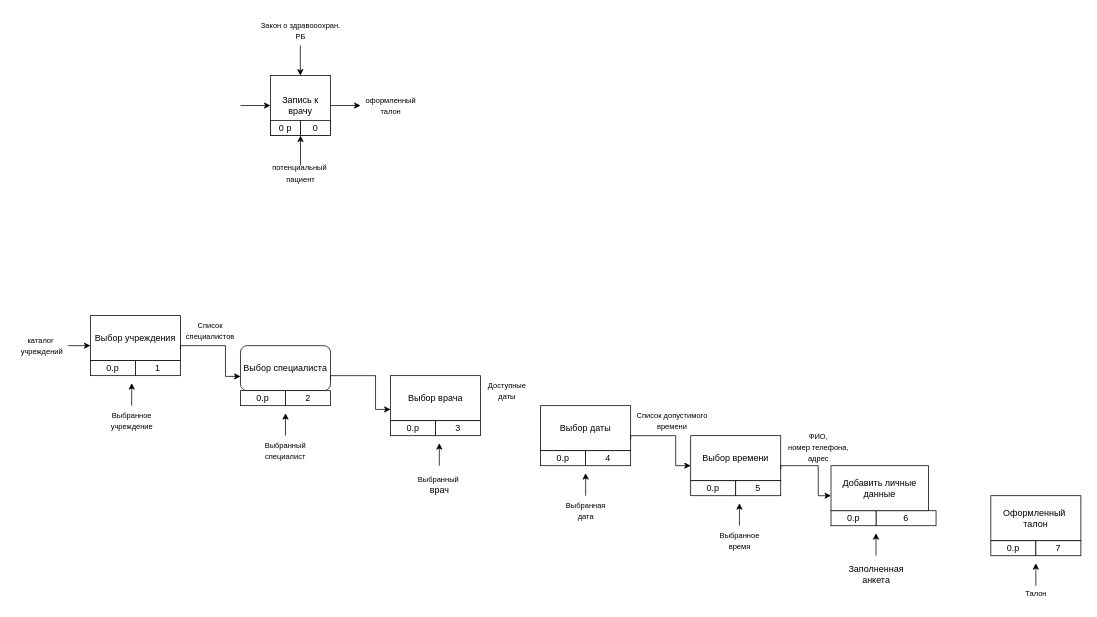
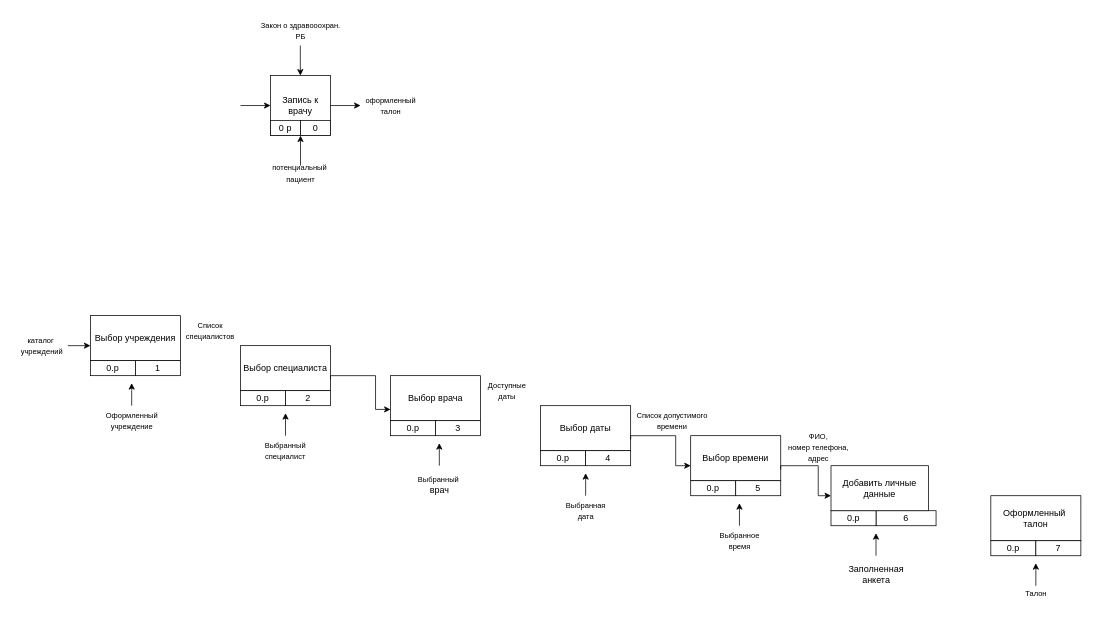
  <mxCell id="0" />
  <mxCell id="1" parent="0" />
  <mxCell id="2" value="Запись к врачу" style="whiteSpace=wrap;html=1;aspect=fixed;" vertex="1" parent="1"><mxGeometry x="360" y="100" width="80" height="80" as="geometry" /></mxCell>
  <mxCell id="3" value="" style="endArrow=classic;html=1;" edge="1" parent="1"><mxGeometry width="50" height="50" relative="1" as="geometry"><mxPoint x="320" y="140" as="sourcePoint" /><mxPoint x="360" y="140" as="targetPoint" /></mxGeometry></mxCell>
  <mxCell id="4" value="" style="endArrow=classic;html=1;" edge="1" parent="1"><mxGeometry width="50" height="50" relative="1" as="geometry"><mxPoint x="400" y="220" as="sourcePoint" /><mxPoint x="400" y="180" as="targetPoint" /></mxGeometry></mxCell>
  <mxCell id="5" value="&lt;font style=&quot;font-size: 10px&quot;&gt;потенциальный&amp;nbsp;&lt;br&gt;пациент&lt;/font&gt;" style="text;html=1;align=center;verticalAlign=middle;resizable=0;points=[];autosize=1;" vertex="1" parent="1"><mxGeometry x="355" y="210" width="90" height="40" as="geometry" /></mxCell>
  <mxCell id="6" value="" style="endArrow=classic;html=1;" edge="1" parent="1"><mxGeometry width="50" height="50" relative="1" as="geometry"><mxPoint x="399.76" y="60" as="sourcePoint" /><mxPoint x="399.76" y="100" as="targetPoint" /><Array as="points" /></mxGeometry></mxCell>
  <mxCell id="7" value="&lt;font style=&quot;font-size: 10px&quot;&gt;Закон о здравооохран.&lt;br&gt;РБ&lt;/font&gt;" style="text;html=1;align=center;verticalAlign=middle;resizable=0;points=[];autosize=1;" vertex="1" parent="1"><mxGeometry x="340" width="120" height="40" as="geometry" y="20" /></mxCell>
  <mxCell id="8" value="&lt;font style=&quot;font-size: 10px&quot;&gt;оформленный &lt;br&gt;талон&lt;/font&gt;" style="text;html=1;align=center;verticalAlign=middle;resizable=0;points=[];autosize=1;" vertex="1" parent="1"><mxGeometry x="480" y="120" width="80" height="40" as="geometry" /></mxCell>
  <mxCell id="9" value="" style="endArrow=classic;html=1;exitX=1;exitY=0.5;exitDx=0;exitDy=0;" edge="1" parent="1" source="2"><mxGeometry width="50" height="50" relative="1" as="geometry"><mxPoint x="430" y="190" as="sourcePoint" /><mxPoint x="480" y="140" as="targetPoint" /></mxGeometry></mxCell>
  <mxCell id="10" value="" style="group" vertex="1" connectable="0" parent="1"><mxGeometry x="120" y="420" width="120" height="80" as="geometry" /></mxCell>
  <mxCell id="11" value="Выбор учреждения" style="rounded=0;whiteSpace=wrap;html=1;" vertex="1" parent="10"><mxGeometry width="120" height="60" as="geometry" /></mxCell>
  <mxCell id="12" value="0.р" style="rounded=0;whiteSpace=wrap;html=1;" vertex="1" parent="10"><mxGeometry y="60" width="60" height="20" as="geometry" /></mxCell>
  <mxCell id="13" value="1" style="rounded=0;whiteSpace=wrap;html=1;" vertex="1" parent="10"><mxGeometry x="60" y="60" width="60" height="20" as="geometry" /></mxCell>
  <mxCell id="14" value="" style="group" vertex="1" connectable="0" parent="1"><mxGeometry x="320" y="460" width="120" height="80" as="geometry" /></mxCell>
- <mxCell id="15" value="Выбор специалиста" style="whiteSpace=wrap;html=1;rounded=1;" vertex="1" parent="14"><mxGeometry width="120" height="60" as="geometry" /></mxCell>
+ <mxCell id="15" value="Выбор специалиста" style="rounded=0;whiteSpace=wrap;html=1;" vertex="1" parent="14"><mxGeometry width="120" height="60" as="geometry" /></mxCell>
  <mxCell id="16" value="0.р" style="rounded=0;whiteSpace=wrap;html=1;" vertex="1" parent="14"><mxGeometry y="60" width="60" height="20" as="geometry" /></mxCell>
  <mxCell id="17" value="2" style="rounded=0;whiteSpace=wrap;html=1;" vertex="1" parent="14"><mxGeometry x="60" y="60" width="60" height="20" as="geometry" /></mxCell>
  <mxCell id="18" value="" style="group" vertex="1" connectable="0" parent="1"><mxGeometry x="520" y="500" width="120" height="80" as="geometry" /></mxCell>
  <mxCell id="19" value="Выбор врача" style="rounded=0;whiteSpace=wrap;html=1;" vertex="1" parent="18"><mxGeometry width="120" height="60" as="geometry" /></mxCell>
  <mxCell id="20" value="0.р" style="rounded=0;whiteSpace=wrap;html=1;" vertex="1" parent="18"><mxGeometry y="60" width="60" height="20" as="geometry" /></mxCell>
  <mxCell id="21" value="3" style="rounded=0;whiteSpace=wrap;html=1;" vertex="1" parent="18"><mxGeometry x="60" y="60" width="60" height="20" as="geometry" /></mxCell>
  <mxCell id="22" value="0 р" style="rounded=0;whiteSpace=wrap;html=1;" vertex="1" parent="1"><mxGeometry x="360" y="160" width="40" height="20" as="geometry" /></mxCell>
  <mxCell id="23" value="0" style="rounded=0;whiteSpace=wrap;html=1;" vertex="1" parent="1"><mxGeometry x="400" y="160" width="40" height="20" as="geometry" /></mxCell>
  <mxCell id="24" value="" style="group" vertex="1" connectable="0" parent="1"><mxGeometry x="720" y="540" width="120" height="80" as="geometry" /></mxCell>
  <mxCell id="25" value="Выбор даты" style="rounded=0;whiteSpace=wrap;html=1;" vertex="1" parent="24"><mxGeometry width="120" height="60" as="geometry" /></mxCell>
  <mxCell id="26" value="0.р" style="rounded=0;whiteSpace=wrap;html=1;" vertex="1" parent="24"><mxGeometry y="60" width="60" height="20" as="geometry" /></mxCell>
  <mxCell id="27" value="4" style="rounded=0;whiteSpace=wrap;html=1;" vertex="1" parent="24"><mxGeometry x="60" y="60" width="60" height="20" as="geometry" /></mxCell>
  <mxCell id="28" value="" style="group" vertex="1" connectable="0" parent="1"><mxGeometry x="920" y="580" width="120" height="80" as="geometry" /></mxCell>
  <mxCell id="29" value="Выбор времени" style="rounded=0;whiteSpace=wrap;html=1;" vertex="1" parent="28"><mxGeometry width="120" height="60" as="geometry" /></mxCell>
  <mxCell id="30" value="0.р" style="rounded=0;whiteSpace=wrap;html=1;" vertex="1" parent="28"><mxGeometry y="60" width="60" height="20" as="geometry" /></mxCell>
  <mxCell id="31" value="5" style="rounded=0;whiteSpace=wrap;html=1;" vertex="1" parent="28"><mxGeometry x="60" y="60" width="60" height="20" as="geometry" /></mxCell>
  <mxCell id="32" value="" style="group" vertex="1" connectable="0" parent="1"><mxGeometry x="1107" y="620" width="140" height="80" as="geometry" /></mxCell>
  <mxCell id="33" value="6" style="rounded=0;whiteSpace=wrap;html=1;" vertex="1" parent="32"><mxGeometry x="60" y="60" width="80" height="20" as="geometry" /></mxCell>
  <mxCell id="34" value="0.р" style="rounded=0;whiteSpace=wrap;html=1;" vertex="1" parent="32"><mxGeometry y="60" width="60" height="20" as="geometry" /></mxCell>
  <mxCell id="35" value="Добавить личные&lt;br&gt;данные" style="rounded=0;whiteSpace=wrap;html=1;" vertex="1" parent="32"><mxGeometry width="130" height="60" as="geometry" /></mxCell>
  <mxCell id="36" style="edgeStyle=orthogonalEdgeStyle;rounded=0;orthogonalLoop=1;jettySize=auto;html=1;entryX=0;entryY=0.667;entryDx=0;entryDy=0;entryPerimeter=0;" edge="1" parent="1" source="37" target="11"><mxGeometry relative="1" as="geometry"><Array as="points"><mxPoint x="80" y="460" /></Array></mxGeometry></mxCell>
  <mxCell id="37" value="&lt;font style=&quot;font-size: 10px&quot;&gt;каталог&amp;nbsp;&lt;br&gt;&lt;/font&gt;&lt;font style=&quot;font-size: 10px&quot;&gt;учреждений&lt;/font&gt;" style="text;html=1;align=center;verticalAlign=middle;resizable=0;points=[];autosize=1;" vertex="1" parent="1"><mxGeometry x="20" y="440" width="70" height="40" as="geometry" /></mxCell>
  <mxCell id="38" value="&lt;font style=&quot;font-size: 10px&quot;&gt;Список специалистов&lt;/font&gt;" style="text;html=1;strokeColor=none;fillColor=none;align=center;verticalAlign=middle;whiteSpace=wrap;rounded=0;" vertex="1" parent="1"><mxGeometry x="260" y="430" width="40" height="20" as="geometry" /></mxCell>
  <mxCell id="39" style="edgeStyle=orthogonalEdgeStyle;rounded=0;orthogonalLoop=1;jettySize=auto;html=1;" edge="1" parent="1"><mxGeometry relative="1" as="geometry"><mxPoint x="380" y="550" as="targetPoint" /><mxPoint x="380" y="580" as="sourcePoint" /></mxGeometry></mxCell>
  <mxCell id="40" value="&lt;font style=&quot;font-size: 10px&quot;&gt;Выбранный специалист&lt;/font&gt;" style="text;html=1;strokeColor=none;fillColor=none;align=center;verticalAlign=middle;whiteSpace=wrap;rounded=0;" vertex="1" parent="1"><mxGeometry x="360" y="590" width="40" height="20" as="geometry" /></mxCell>
  <mxCell id="41" style="edgeStyle=orthogonalEdgeStyle;rounded=0;orthogonalLoop=1;jettySize=auto;html=1;" edge="1" parent="1" source="42"><mxGeometry relative="1" as="geometry"><mxPoint x="175" y="510" as="targetPoint" /></mxGeometry></mxCell>
- <mxCell id="42" value="&lt;font style=&quot;font-size: 10px&quot;&gt;Выбранное &lt;br&gt;учреждение&lt;/font&gt;" style="text;html=1;align=center;verticalAlign=middle;resizable=0;points=[];autosize=1;" vertex="1" parent="1"><mxGeometry x="140" y="540" width="70" height="40" as="geometry" /></mxCell>
+ <mxCell id="42" value="&lt;font style=&quot;font-size: 10px&quot;&gt;Оформленный &lt;br&gt;учреждение&lt;/font&gt;" style="text;html=1;align=center;verticalAlign=middle;resizable=0;points=[];autosize=1;" vertex="1" parent="1"><mxGeometry x="140" y="540" width="70" height="40" as="geometry" /></mxCell>
  <mxCell id="43" value="&lt;span style=&quot;font-size: 10px&quot;&gt;Доступные &lt;br&gt;даты&lt;/span&gt;" style="text;html=1;align=center;verticalAlign=middle;resizable=0;points=[];autosize=1;" vertex="1" parent="1"><mxGeometry x="640" y="500" width="70" height="40" as="geometry" /></mxCell>
  <mxCell id="44" style="edgeStyle=orthogonalEdgeStyle;rounded=0;orthogonalLoop=1;jettySize=auto;html=1;" edge="1" parent="1" source="45"><mxGeometry relative="1" as="geometry"><mxPoint x="780" y="630" as="targetPoint" /></mxGeometry></mxCell>
  <mxCell id="45" value="&lt;font style=&quot;font-size: 10px&quot;&gt;Выбранная &lt;br&gt;дата&lt;/font&gt;" style="text;html=1;align=center;verticalAlign=middle;resizable=0;points=[];autosize=1;" vertex="1" parent="1"><mxGeometry x="745" y="660" width="70" height="40" as="geometry" /></mxCell>
  <mxCell id="46" value="&lt;span style=&quot;font-size: 10px&quot;&gt;Список допустимого&lt;br&gt;времени&lt;br&gt;&lt;/span&gt;" style="text;html=1;align=center;verticalAlign=middle;resizable=0;points=[];autosize=1;" vertex="1" parent="1"><mxGeometry x="840" y="540" width="110" height="40" as="geometry" /></mxCell>
  <mxCell id="47" style="edgeStyle=orthogonalEdgeStyle;rounded=0;orthogonalLoop=1;jettySize=auto;html=1;" edge="1" parent="1" source="48"><mxGeometry relative="1" as="geometry"><mxPoint x="985" y="670" as="targetPoint" /></mxGeometry></mxCell>
  <mxCell id="48" value="&lt;font style=&quot;font-size: 10px&quot;&gt;Выбранное &lt;br&gt;время&lt;/font&gt;" style="text;html=1;align=center;verticalAlign=middle;resizable=0;points=[];autosize=1;" vertex="1" parent="1"><mxGeometry x="950" y="700" width="70" height="40" as="geometry" /></mxCell>
- <mxCell id="49" style="edgeStyle=orthogonalEdgeStyle;rounded=0;orthogonalLoop=1;jettySize=auto;html=1;exitX=1;exitY=0.75;exitDx=0;exitDy=0;entryX=0.001;entryY=0.683;entryDx=0;entryDy=0;entryPerimeter=0;" edge="1" parent="1" source="11" target="15"><mxGeometry relative="1" as="geometry"><Array as="points"><mxPoint x="240" y="460" /><mxPoint x="300" y="460" /><mxPoint x="300" y="501" /></Array></mxGeometry></mxCell>
  <mxCell id="50" value="&lt;font style=&quot;font-size: 10px&quot;&gt;ФИО,&lt;br&gt;номер телефона,&lt;br&gt;адрес&lt;/font&gt;" style="text;html=1;align=center;verticalAlign=middle;resizable=0;points=[];autosize=1;" vertex="1" parent="1"><mxGeometry x="1040" y="570" width="100" height="50" as="geometry" /></mxCell>
  <mxCell id="51" style="edgeStyle=orthogonalEdgeStyle;rounded=0;orthogonalLoop=1;jettySize=auto;html=1;" edge="1" parent="1"><mxGeometry relative="1" as="geometry"><mxPoint x="1167" y="710" as="targetPoint" /><mxPoint x="1167" y="740" as="sourcePoint" /></mxGeometry></mxCell>
  <mxCell id="52" value="Заполненная&lt;br&gt;анкета" style="text;html=1;align=center;verticalAlign=middle;resizable=0;points=[];autosize=1;" vertex="1" parent="1"><mxGeometry x="1122" y="750" width="90" height="30" as="geometry" /></mxCell>
  <mxCell id="53" value="" style="group" vertex="1" connectable="0" parent="1"><mxGeometry x="1320" y="660" width="120" height="80" as="geometry" /></mxCell>
  <mxCell id="54" value="Оформленный&amp;nbsp;&lt;br&gt;талон" style="rounded=0;whiteSpace=wrap;html=1;" vertex="1" parent="53"><mxGeometry width="120" height="60" as="geometry" /></mxCell>
  <mxCell id="55" value="0.р" style="rounded=0;whiteSpace=wrap;html=1;" vertex="1" parent="53"><mxGeometry y="60" width="60" height="20" as="geometry" /></mxCell>
  <mxCell id="56" value="7" style="rounded=0;whiteSpace=wrap;html=1;" vertex="1" parent="53"><mxGeometry x="60" y="60" width="60" height="20" as="geometry" /></mxCell>
  <mxCell id="57" style="edgeStyle=orthogonalEdgeStyle;rounded=0;orthogonalLoop=1;jettySize=auto;html=1;" edge="1" parent="1" source="58"><mxGeometry relative="1" as="geometry"><mxPoint x="1380" y="750" as="targetPoint" /></mxGeometry></mxCell>
  <mxCell id="58" value="&lt;font style=&quot;font-size: 10px&quot;&gt;Талон&lt;/font&gt;" style="text;html=1;align=center;verticalAlign=middle;resizable=0;points=[];autosize=1;" vertex="1" parent="1"><mxGeometry x="1360" y="780" width="40" height="20" as="geometry" /></mxCell>
  <mxCell id="59" style="edgeStyle=orthogonalEdgeStyle;rounded=0;orthogonalLoop=1;jettySize=auto;html=1;exitX=1;exitY=0.75;exitDx=0;exitDy=0;entryX=0;entryY=0.75;entryDx=0;entryDy=0;" edge="1" parent="1" source="15" target="19"><mxGeometry relative="1" as="geometry"><Array as="points"><mxPoint x="440" y="500" /><mxPoint x="500" y="500" /><mxPoint x="500" y="545" /></Array></mxGeometry></mxCell>
  <mxCell id="60" style="edgeStyle=orthogonalEdgeStyle;rounded=0;orthogonalLoop=1;jettySize=auto;html=1;" edge="1" parent="1"><mxGeometry relative="1" as="geometry"><mxPoint x="585" y="590" as="targetPoint" /><mxPoint x="585" y="620" as="sourcePoint" /></mxGeometry></mxCell>
  <mxCell id="61" value="&lt;font style=&quot;font-size: 10px&quot;&gt;Выбранный&amp;nbsp;&lt;br&gt;&lt;/font&gt;врач" style="text;html=1;align=center;verticalAlign=middle;resizable=0;points=[];autosize=1;" vertex="1" parent="1"><mxGeometry x="550" y="630" width="70" height="30" as="geometry" /></mxCell>
  <mxCell id="62" style="edgeStyle=orthogonalEdgeStyle;rounded=0;orthogonalLoop=1;jettySize=auto;html=1;exitX=1;exitY=0.75;exitDx=0;exitDy=0;" edge="1" parent="1" source="25"><mxGeometry relative="1" as="geometry"><mxPoint x="920" y="620" as="targetPoint" /><Array as="points"><mxPoint x="840" y="580" /><mxPoint x="900" y="580" /><mxPoint x="900" y="620" /><mxPoint x="920" y="620" /></Array></mxGeometry></mxCell>
  <mxCell id="63" style="edgeStyle=orthogonalEdgeStyle;rounded=0;orthogonalLoop=1;jettySize=auto;html=1;exitX=1;exitY=0.75;exitDx=0;exitDy=0;" edge="1" parent="1" source="29" target="35"><mxGeometry relative="1" as="geometry"><Array as="points"><mxPoint x="1040" y="620" /><mxPoint x="1090" y="620" /><mxPoint x="1090" y="660" /></Array></mxGeometry></mxCell>
